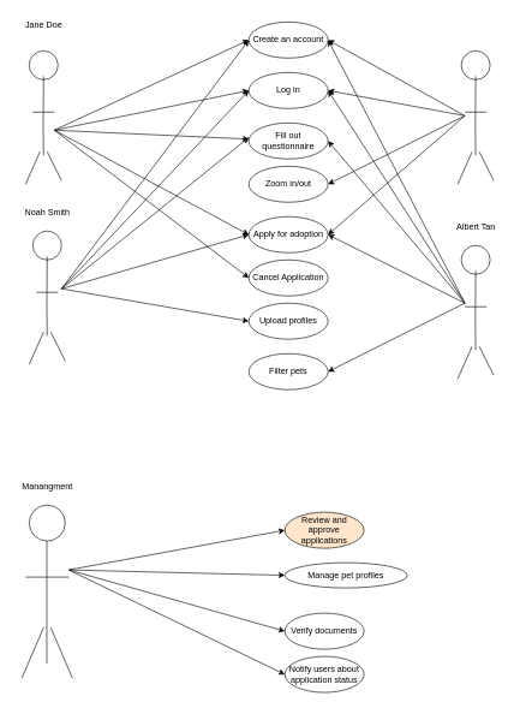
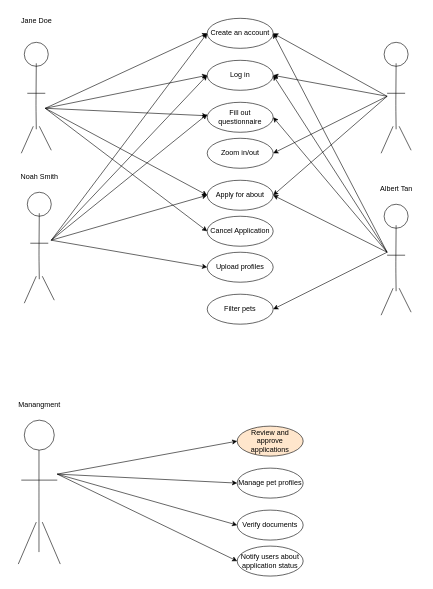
  <mxCell id="0" />
  <mxCell id="1" parent="0" />
  <mxCell id="2" value="" style="ellipse;whiteSpace=wrap;html=1;" vertex="1" parent="1"><mxGeometry x="40" y="70" width="40" height="40" as="geometry" /></mxCell>
  <mxCell id="3" value="" style="endArrow=none;html=1;" edge="1" parent="1"><mxGeometry width="50" height="50" relative="1" as="geometry"><mxPoint x="60" y="215" as="sourcePoint" /><mxPoint x="60" y="105" as="targetPoint" /><Array as="points"><mxPoint x="59.5" y="175" /></Array></mxGeometry></mxCell>
  <mxCell id="4" value="" style="endArrow=none;html=1;" edge="1" parent="1"><mxGeometry width="50" height="50" relative="1" as="geometry"><mxPoint x="45" y="155" as="sourcePoint" /><mxPoint x="75" y="155" as="targetPoint" /></mxGeometry></mxCell>
  <mxCell id="5" value="" style="endArrow=none;html=1;" edge="1" parent="1"><mxGeometry width="50" height="50" relative="1" as="geometry"><mxPoint x="35" y="255" as="sourcePoint" /><mxPoint x="55" y="210" as="targetPoint" /></mxGeometry></mxCell>
  <mxCell id="6" value="" style="endArrow=none;html=1;" edge="1" parent="1"><mxGeometry width="50" height="50" relative="1" as="geometry"><mxPoint x="85" y="250" as="sourcePoint" /><mxPoint x="65" y="210" as="targetPoint" /></mxGeometry></mxCell>
  <mxCell id="7" value="" style="ellipse;whiteSpace=wrap;html=1;" vertex="1" parent="1"><mxGeometry x="40" y="700" width="50" height="50" as="geometry" /></mxCell>
  <mxCell id="8" value="" style="endArrow=none;html=1;" edge="1" parent="1"><mxGeometry width="50" height="50" relative="1" as="geometry"><mxPoint x="64.5" y="920" as="sourcePoint" /><mxPoint x="64.5" y="750" as="targetPoint" /><Array as="points"><mxPoint x="64.5" y="820" /></Array></mxGeometry></mxCell>
  <mxCell id="9" value="" style="endArrow=none;html=1;" edge="1" parent="1"><mxGeometry width="50" height="50" relative="1" as="geometry"><mxPoint x="35" y="800" as="sourcePoint" /><mxPoint x="95" y="800" as="targetPoint" /></mxGeometry></mxCell>
  <mxCell id="10" value="" style="endArrow=none;html=1;" edge="1" parent="1"><mxGeometry width="50" height="50" relative="1" as="geometry"><mxPoint x="30" y="940" as="sourcePoint" /><mxPoint x="60" y="870" as="targetPoint" /></mxGeometry></mxCell>
  <mxCell id="11" value="" style="endArrow=none;html=1;" edge="1" parent="1"><mxGeometry width="50" height="50" relative="1" as="geometry"><mxPoint x="100" y="940" as="sourcePoint" /><mxPoint x="70" y="870" as="targetPoint" /></mxGeometry></mxCell>
  <mxCell id="12" value="Jane Doe" style="text;html=1;align=center;verticalAlign=middle;resizable=0;points=[];autosize=1;strokeColor=none;fillColor=none;" vertex="1" parent="1"><mxGeometry x="25" y="20" width="70" height="30" as="geometry" /></mxCell>
  <mxCell id="13" value="Manangment" style="text;html=1;align=center;verticalAlign=middle;resizable=0;points=[];autosize=1;strokeColor=none;fillColor=none;" vertex="1" parent="1"><mxGeometry x="20" y="660" width="90" height="30" as="geometry" /></mxCell>
  <mxCell id="14" value="Create an account" style="ellipse;whiteSpace=wrap;html=1;" vertex="1" parent="1"><mxGeometry x="345" y="30" width="110" height="50" as="geometry" /></mxCell>
  <mxCell id="15" value="Log in" style="ellipse;whiteSpace=wrap;html=1;" vertex="1" parent="1"><mxGeometry x="345" y="100" width="110" height="50" as="geometry" /></mxCell>
  <mxCell id="16" value="Fill out questionnaire" style="ellipse;whiteSpace=wrap;html=1;" vertex="1" parent="1"><mxGeometry x="345" y="170" width="110" height="50" as="geometry" /></mxCell>
  <mxCell id="17" value="Zoom in/out" style="ellipse;whiteSpace=wrap;html=1;" vertex="1" parent="1"><mxGeometry x="345" y="230" width="110" height="50" as="geometry" /></mxCell>
- <mxCell id="18" value="Apply for adoption" style="ellipse;whiteSpace=wrap;html=1;" vertex="1" parent="1"><mxGeometry x="345" y="300" width="110" height="50" as="geometry" /></mxCell>
+ <mxCell id="18" value="Apply for about" style="ellipse;whiteSpace=wrap;html=1;" vertex="1" parent="1"><mxGeometry x="345" y="300" width="110" height="50" as="geometry" /></mxCell>
  <mxCell id="19" value="Review and approve applications" style="ellipse;whiteSpace=wrap;html=1;fillColor=#ffe6cc;" vertex="1" parent="1"><mxGeometry x="395" y="710" width="110" height="50" as="geometry" /></mxCell>
- <mxCell id="20" value="Manage pet profiles" style="ellipse;whiteSpace=wrap;html=1;" vertex="1" parent="1"><mxGeometry x="395" y="780" width="170" height="35" as="geometry" /></mxCell>
+ <mxCell id="20" value="Manage pet profiles" style="ellipse;whiteSpace=wrap;html=1;" vertex="1" parent="1"><mxGeometry x="395" y="780" width="110" height="50" as="geometry" /></mxCell>
  <mxCell id="21" value="" style="ellipse;whiteSpace=wrap;html=1;" vertex="1" parent="1"><mxGeometry x="640" y="70" width="40" height="40" as="geometry" /></mxCell>
  <mxCell id="22" value="" style="endArrow=none;html=1;" edge="1" parent="1"><mxGeometry width="50" height="50" relative="1" as="geometry"><mxPoint x="660" y="215" as="sourcePoint" /><mxPoint x="660" y="105" as="targetPoint" /><Array as="points"><mxPoint x="659.5" y="175" /></Array></mxGeometry></mxCell>
  <mxCell id="23" value="" style="endArrow=none;html=1;" edge="1" parent="1"><mxGeometry width="50" height="50" relative="1" as="geometry"><mxPoint x="645" y="155" as="sourcePoint" /><mxPoint x="675" y="155" as="targetPoint" /></mxGeometry></mxCell>
  <mxCell id="24" value="" style="endArrow=none;html=1;" edge="1" parent="1"><mxGeometry width="50" height="50" relative="1" as="geometry"><mxPoint x="635" y="255" as="sourcePoint" /><mxPoint x="655" y="210" as="targetPoint" /></mxGeometry></mxCell>
  <mxCell id="25" value="" style="endArrow=none;html=1;" edge="1" parent="1"><mxGeometry width="50" height="50" relative="1" as="geometry"><mxPoint x="685" y="250" as="sourcePoint" /><mxPoint x="665" y="210" as="targetPoint" /></mxGeometry></mxCell>
  <mxCell id="26" value="" style="ellipse;whiteSpace=wrap;html=1;" vertex="1" parent="1"><mxGeometry x="45" y="320" width="40" height="40" as="geometry" /></mxCell>
  <mxCell id="27" value="" style="endArrow=none;html=1;" edge="1" parent="1"><mxGeometry width="50" height="50" relative="1" as="geometry"><mxPoint x="65" y="465" as="sourcePoint" /><mxPoint x="65" y="355" as="targetPoint" /><Array as="points"><mxPoint x="64.5" y="425" /></Array></mxGeometry></mxCell>
  <mxCell id="28" value="" style="endArrow=none;html=1;" edge="1" parent="1"><mxGeometry width="50" height="50" relative="1" as="geometry"><mxPoint x="50" y="405" as="sourcePoint" /><mxPoint x="80" y="405" as="targetPoint" /></mxGeometry></mxCell>
  <mxCell id="29" value="" style="endArrow=none;html=1;" edge="1" parent="1"><mxGeometry width="50" height="50" relative="1" as="geometry"><mxPoint x="40" y="505" as="sourcePoint" /><mxPoint x="60" y="460" as="targetPoint" /></mxGeometry></mxCell>
  <mxCell id="30" value="" style="endArrow=none;html=1;" edge="1" parent="1"><mxGeometry width="50" height="50" relative="1" as="geometry"><mxPoint x="90" y="500" as="sourcePoint" /><mxPoint x="70" y="460" as="targetPoint" /></mxGeometry></mxCell>
  <mxCell id="31" value="" style="ellipse;whiteSpace=wrap;html=1;" vertex="1" parent="1"><mxGeometry x="640" y="340" width="40" height="40" as="geometry" /></mxCell>
  <mxCell id="32" value="" style="endArrow=none;html=1;" edge="1" parent="1"><mxGeometry width="50" height="50" relative="1" as="geometry"><mxPoint x="660" y="485" as="sourcePoint" /><mxPoint x="660" y="375" as="targetPoint" /><Array as="points"><mxPoint x="659.5" y="445" /></Array></mxGeometry></mxCell>
  <mxCell id="33" value="" style="endArrow=none;html=1;" edge="1" parent="1"><mxGeometry width="50" height="50" relative="1" as="geometry"><mxPoint x="645" y="425" as="sourcePoint" /><mxPoint x="675" y="425" as="targetPoint" /></mxGeometry></mxCell>
  <mxCell id="34" value="" style="endArrow=none;html=1;" edge="1" parent="1"><mxGeometry width="50" height="50" relative="1" as="geometry"><mxPoint x="635" y="525" as="sourcePoint" /><mxPoint x="655" y="480" as="targetPoint" /></mxGeometry></mxCell>
  <mxCell id="35" value="" style="endArrow=none;html=1;" edge="1" parent="1"><mxGeometry width="50" height="50" relative="1" as="geometry"><mxPoint x="685" y="520" as="sourcePoint" /><mxPoint x="665" y="480" as="targetPoint" /></mxGeometry></mxCell>
  <mxCell id="36" value="Noah Smith" style="text;html=1;align=center;verticalAlign=middle;resizable=0;points=[];autosize=1;strokeColor=none;fillColor=none;" vertex="1" parent="1"><mxGeometry x="20" y="280" width="90" height="30" as="geometry" /></mxCell>
  <mxCell id="37" value="Albert Tan" style="text;html=1;align=center;verticalAlign=middle;resizable=0;points=[];autosize=1;strokeColor=none;fillColor=none;" vertex="1" parent="1"><mxGeometry x="620" y="300" width="80" height="30" as="geometry" /></mxCell>
  <mxCell id="38" value="Cancel Application" style="ellipse;whiteSpace=wrap;html=1;" vertex="1" parent="1"><mxGeometry x="345" y="360" width="110" height="50" as="geometry" /></mxCell>
  <mxCell id="39" value="Upload profiles" style="ellipse;whiteSpace=wrap;html=1;" vertex="1" parent="1"><mxGeometry x="345" y="420" width="110" height="50" as="geometry" /></mxCell>
  <mxCell id="40" value="Filter pets" style="ellipse;whiteSpace=wrap;html=1;" vertex="1" parent="1"><mxGeometry x="345" y="490" width="110" height="50" as="geometry" /></mxCell>
  <mxCell id="41" value="" style="endArrow=classic;html=1;entryX=0;entryY=0.5;entryDx=0;entryDy=0;" edge="1" parent="1" target="15"><mxGeometry width="50" height="50" relative="1" as="geometry"><mxPoint x="75" y="180" as="sourcePoint" /><mxPoint x="145" y="80" as="targetPoint" /></mxGeometry></mxCell>
  <mxCell id="42" value="" style="endArrow=classic;html=1;entryX=0;entryY=0.5;entryDx=0;entryDy=0;" edge="1" parent="1" target="39"><mxGeometry width="50" height="50" relative="1" as="geometry"><mxPoint x="85" y="400" as="sourcePoint" /><mxPoint x="145" y="360" as="targetPoint" /></mxGeometry></mxCell>
  <mxCell id="43" value="" style="endArrow=classic;html=1;entryX=1;entryY=0.5;entryDx=0;entryDy=0;" edge="1" parent="1" target="17"><mxGeometry width="50" height="50" relative="1" as="geometry"><mxPoint x="645" y="160" as="sourcePoint" /><mxPoint x="635" y="160" as="targetPoint" /></mxGeometry></mxCell>
  <mxCell id="44" value="" style="endArrow=classic;html=1;entryX=1;entryY=0.5;entryDx=0;entryDy=0;" edge="1" parent="1" target="40"><mxGeometry width="50" height="50" relative="1" as="geometry"><mxPoint x="645" y="420" as="sourcePoint" /><mxPoint x="605" y="420" as="targetPoint" /></mxGeometry></mxCell>
  <mxCell id="45" value="" style="endArrow=classic;html=1;" edge="1" parent="1" target="16"><mxGeometry width="50" height="50" relative="1" as="geometry"><mxPoint x="75" y="180" as="sourcePoint" /><mxPoint x="345" y="150" as="targetPoint" /></mxGeometry></mxCell>
  <mxCell id="46" value="" style="endArrow=classic;html=1;entryX=0;entryY=0.5;entryDx=0;entryDy=0;" edge="1" parent="1" target="18"><mxGeometry width="50" height="50" relative="1" as="geometry"><mxPoint x="75" y="180" as="sourcePoint" /><mxPoint x="355.497" y="201.646" as="targetPoint" /></mxGeometry></mxCell>
  <mxCell id="47" value="" style="endArrow=classic;html=1;entryX=0;entryY=0.5;entryDx=0;entryDy=0;" edge="1" parent="1" target="19"><mxGeometry width="50" height="50" relative="1" as="geometry"><mxPoint x="95" y="790" as="sourcePoint" /><mxPoint x="165" y="730" as="targetPoint" /></mxGeometry></mxCell>
  <mxCell id="48" value="" style="endArrow=classic;html=1;entryX=0;entryY=0.5;entryDx=0;entryDy=0;" edge="1" parent="1" target="20"><mxGeometry width="50" height="50" relative="1" as="geometry"><mxPoint x="95" y="790" as="sourcePoint" /><mxPoint x="155" y="770" as="targetPoint" /></mxGeometry></mxCell>
  <mxCell id="49" value="" style="endArrow=classic;html=1;entryX=0;entryY=0.5;entryDx=0;entryDy=0;" edge="1" parent="1" target="14"><mxGeometry width="50" height="50" relative="1" as="geometry"><mxPoint x="75" y="180" as="sourcePoint" /><mxPoint x="355" y="335" as="targetPoint" /></mxGeometry></mxCell>
  <mxCell id="50" value="" style="endArrow=classic;html=1;entryX=0;entryY=0.5;entryDx=0;entryDy=0;" edge="1" parent="1" target="38"><mxGeometry width="50" height="50" relative="1" as="geometry"><mxPoint x="75" y="180" as="sourcePoint" /><mxPoint x="125" y="150" as="targetPoint" /></mxGeometry></mxCell>
  <mxCell id="51" value="" style="endArrow=classic;html=1;entryX=0;entryY=0.5;entryDx=0;entryDy=0;" edge="1" parent="1" target="18"><mxGeometry width="50" height="50" relative="1" as="geometry"><mxPoint x="85" y="400" as="sourcePoint" /><mxPoint x="135" y="350" as="targetPoint" /></mxGeometry></mxCell>
  <mxCell id="52" value="" style="endArrow=classic;html=1;" edge="1" parent="1"><mxGeometry width="50" height="50" relative="1" as="geometry"><mxPoint x="85" y="400" as="sourcePoint" /><mxPoint x="345" y="190" as="targetPoint" /></mxGeometry></mxCell>
  <mxCell id="53" value="" style="endArrow=classic;html=1;entryX=0;entryY=0.5;entryDx=0;entryDy=0;" edge="1" parent="1" target="15"><mxGeometry width="50" height="50" relative="1" as="geometry"><mxPoint x="85" y="400" as="sourcePoint" /><mxPoint x="135" y="350" as="targetPoint" /></mxGeometry></mxCell>
  <mxCell id="54" value="" style="endArrow=classic;html=1;entryX=0;entryY=0.5;entryDx=0;entryDy=0;" edge="1" parent="1" target="14"><mxGeometry width="50" height="50" relative="1" as="geometry"><mxPoint x="85" y="400" as="sourcePoint" /><mxPoint x="135" y="350" as="targetPoint" /></mxGeometry></mxCell>
  <mxCell id="55" value="" style="endArrow=classic;html=1;entryX=1;entryY=0.5;entryDx=0;entryDy=0;" edge="1" parent="1" target="18"><mxGeometry width="50" height="50" relative="1" as="geometry"><mxPoint x="645" y="420" as="sourcePoint" /><mxPoint x="695" y="370" as="targetPoint" /></mxGeometry></mxCell>
  <mxCell id="56" value="" style="endArrow=classic;html=1;entryX=1;entryY=0.5;entryDx=0;entryDy=0;" edge="1" parent="1" target="16"><mxGeometry width="50" height="50" relative="1" as="geometry"><mxPoint x="645" y="420" as="sourcePoint" /><mxPoint x="495" y="250" as="targetPoint" /></mxGeometry></mxCell>
  <mxCell id="57" value="" style="endArrow=classic;html=1;entryX=1;entryY=0.5;entryDx=0;entryDy=0;" edge="1" parent="1" target="15"><mxGeometry width="50" height="50" relative="1" as="geometry"><mxPoint x="645" y="420" as="sourcePoint" /><mxPoint x="455" y="195" as="targetPoint" /></mxGeometry></mxCell>
  <mxCell id="58" value="" style="endArrow=classic;html=1;entryX=1;entryY=0.5;entryDx=0;entryDy=0;" edge="1" parent="1" target="14"><mxGeometry width="50" height="50" relative="1" as="geometry"><mxPoint x="645" y="420" as="sourcePoint" /><mxPoint x="465" y="135" as="targetPoint" /></mxGeometry></mxCell>
  <mxCell id="59" value="" style="endArrow=classic;html=1;entryX=1;entryY=0.5;entryDx=0;entryDy=0;" edge="1" parent="1" target="18"><mxGeometry width="50" height="50" relative="1" as="geometry"><mxPoint x="645" y="160" as="sourcePoint" /><mxPoint x="465" y="265" as="targetPoint" /></mxGeometry></mxCell>
  <mxCell id="60" value="" style="endArrow=classic;html=1;" edge="1" parent="1"><mxGeometry width="50" height="50" relative="1" as="geometry"><mxPoint x="645" y="160" as="sourcePoint" /><mxPoint x="455" y="125" as="targetPoint" /></mxGeometry></mxCell>
  <mxCell id="61" value="" style="endArrow=classic;html=1;entryX=1;entryY=0.5;entryDx=0;entryDy=0;" edge="1" parent="1" target="14"><mxGeometry width="50" height="50" relative="1" as="geometry"><mxPoint x="645" y="160" as="sourcePoint" /><mxPoint x="465" y="135" as="targetPoint" /></mxGeometry></mxCell>
  <mxCell id="62" value="Verify documents" style="ellipse;whiteSpace=wrap;html=1;" vertex="1" parent="1"><mxGeometry x="395" y="850" width="110" height="50" as="geometry" /></mxCell>
  <mxCell id="63" value="Notify users about application status" style="ellipse;whiteSpace=wrap;html=1;" vertex="1" parent="1"><mxGeometry x="395" y="910" width="110" height="50" as="geometry" /></mxCell>
  <mxCell id="64" value="" style="endArrow=classic;html=1;entryX=0;entryY=0.5;entryDx=0;entryDy=0;" edge="1" parent="1" target="62"><mxGeometry width="50" height="50" relative="1" as="geometry"><mxPoint x="95" y="790" as="sourcePoint" /><mxPoint x="405" y="815" as="targetPoint" /></mxGeometry></mxCell>
  <mxCell id="65" value="" style="endArrow=classic;html=1;entryX=0;entryY=0.5;entryDx=0;entryDy=0;" edge="1" parent="1" target="63"><mxGeometry width="50" height="50" relative="1" as="geometry"><mxPoint x="95" y="790" as="sourcePoint" /><mxPoint x="415" y="825" as="targetPoint" /></mxGeometry></mxCell>
